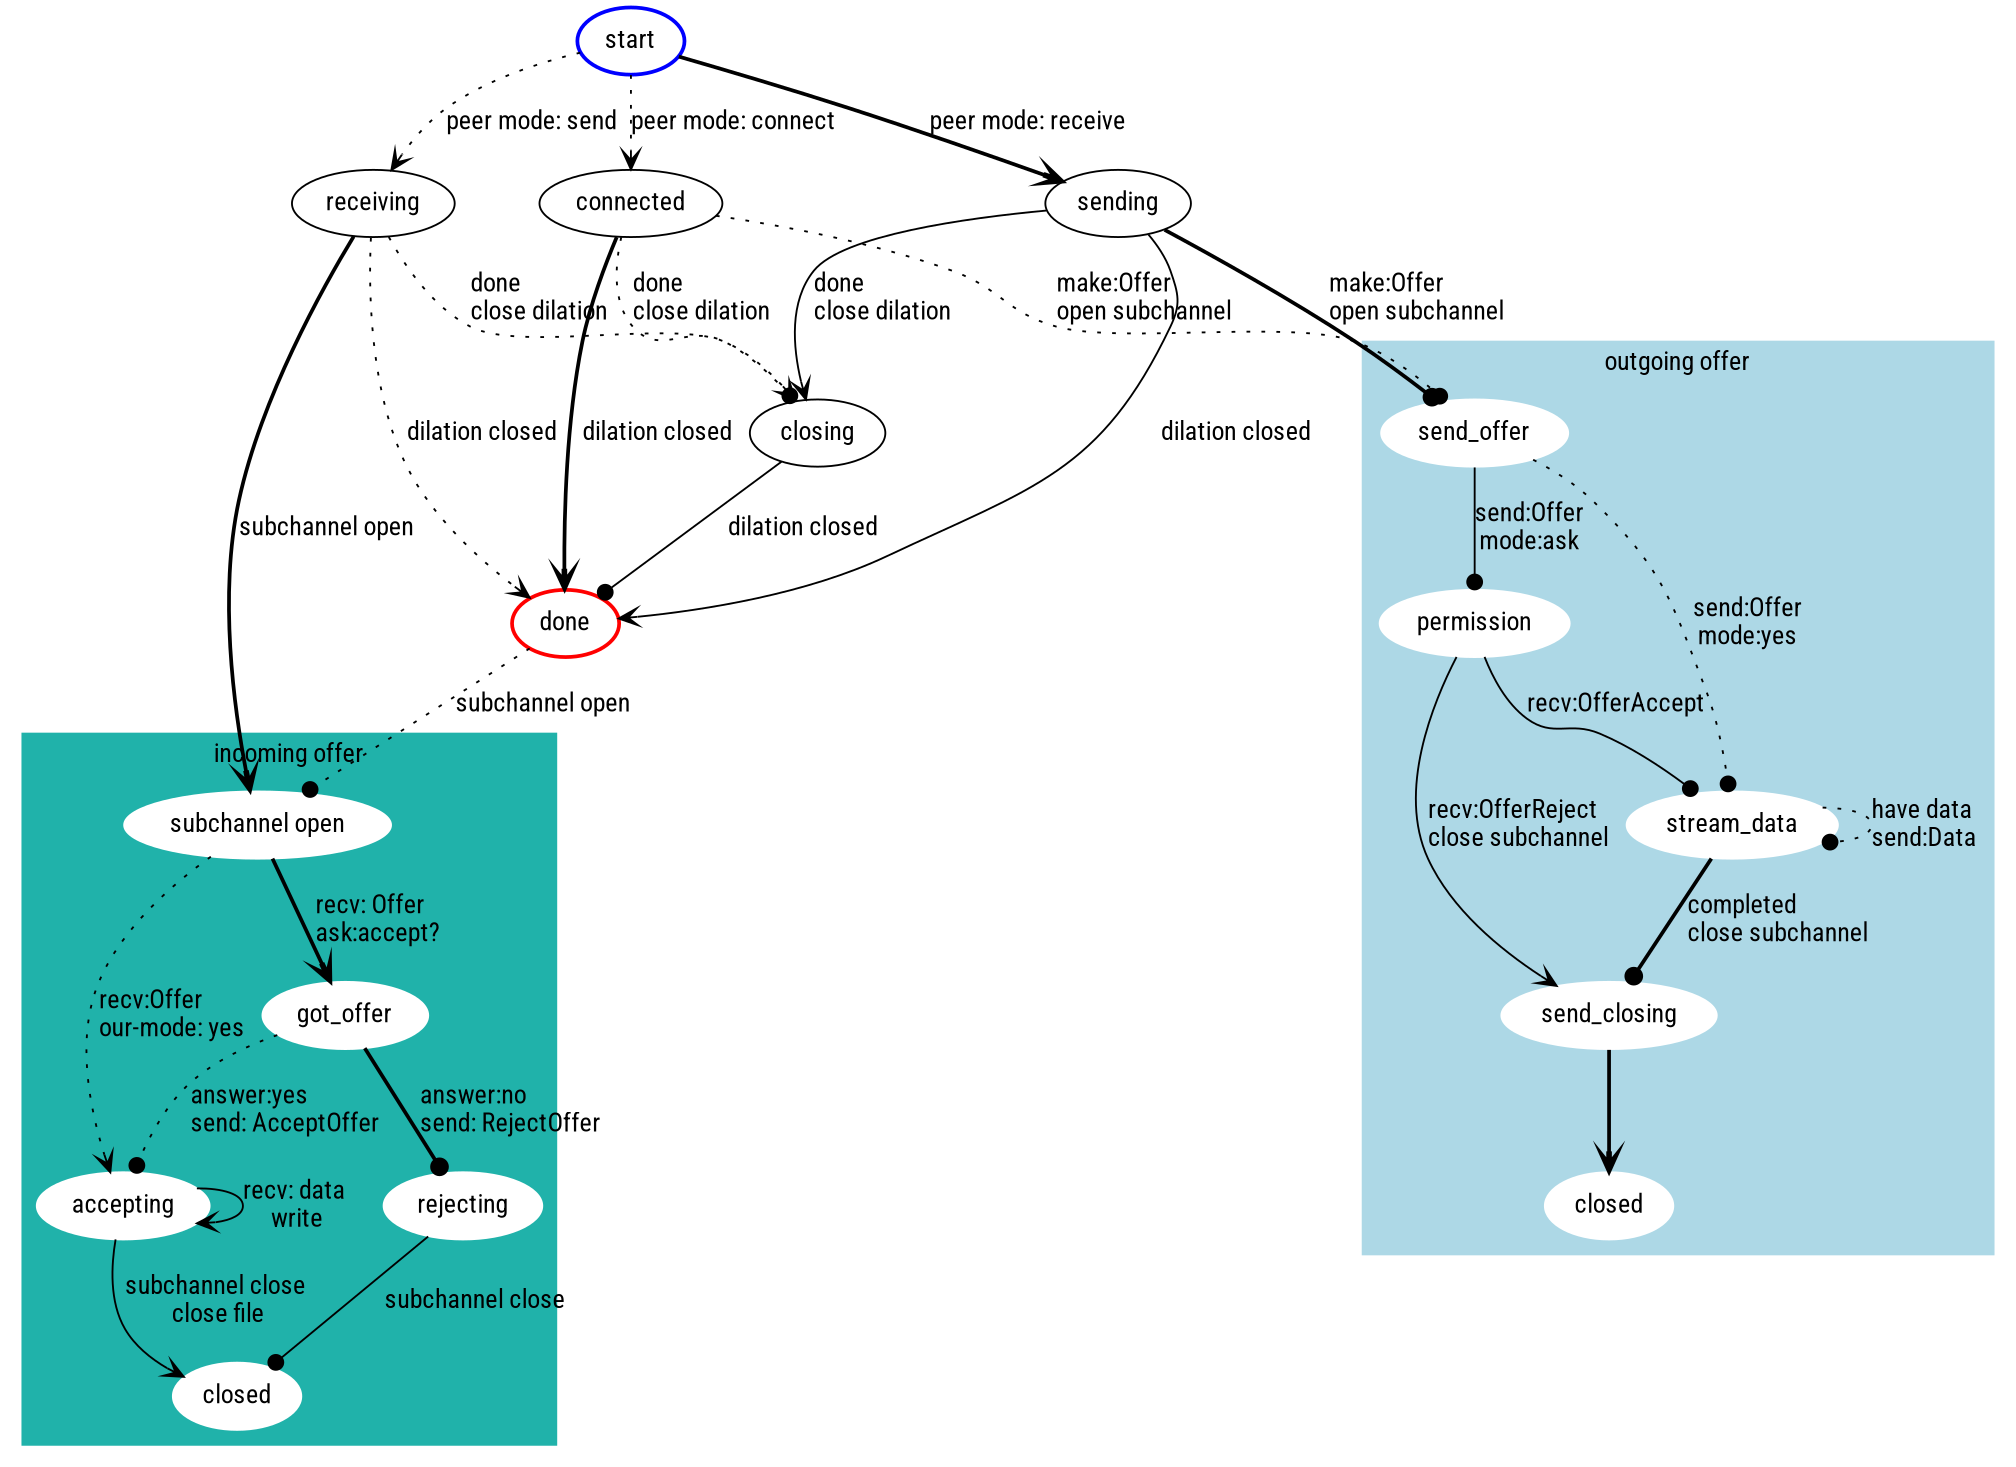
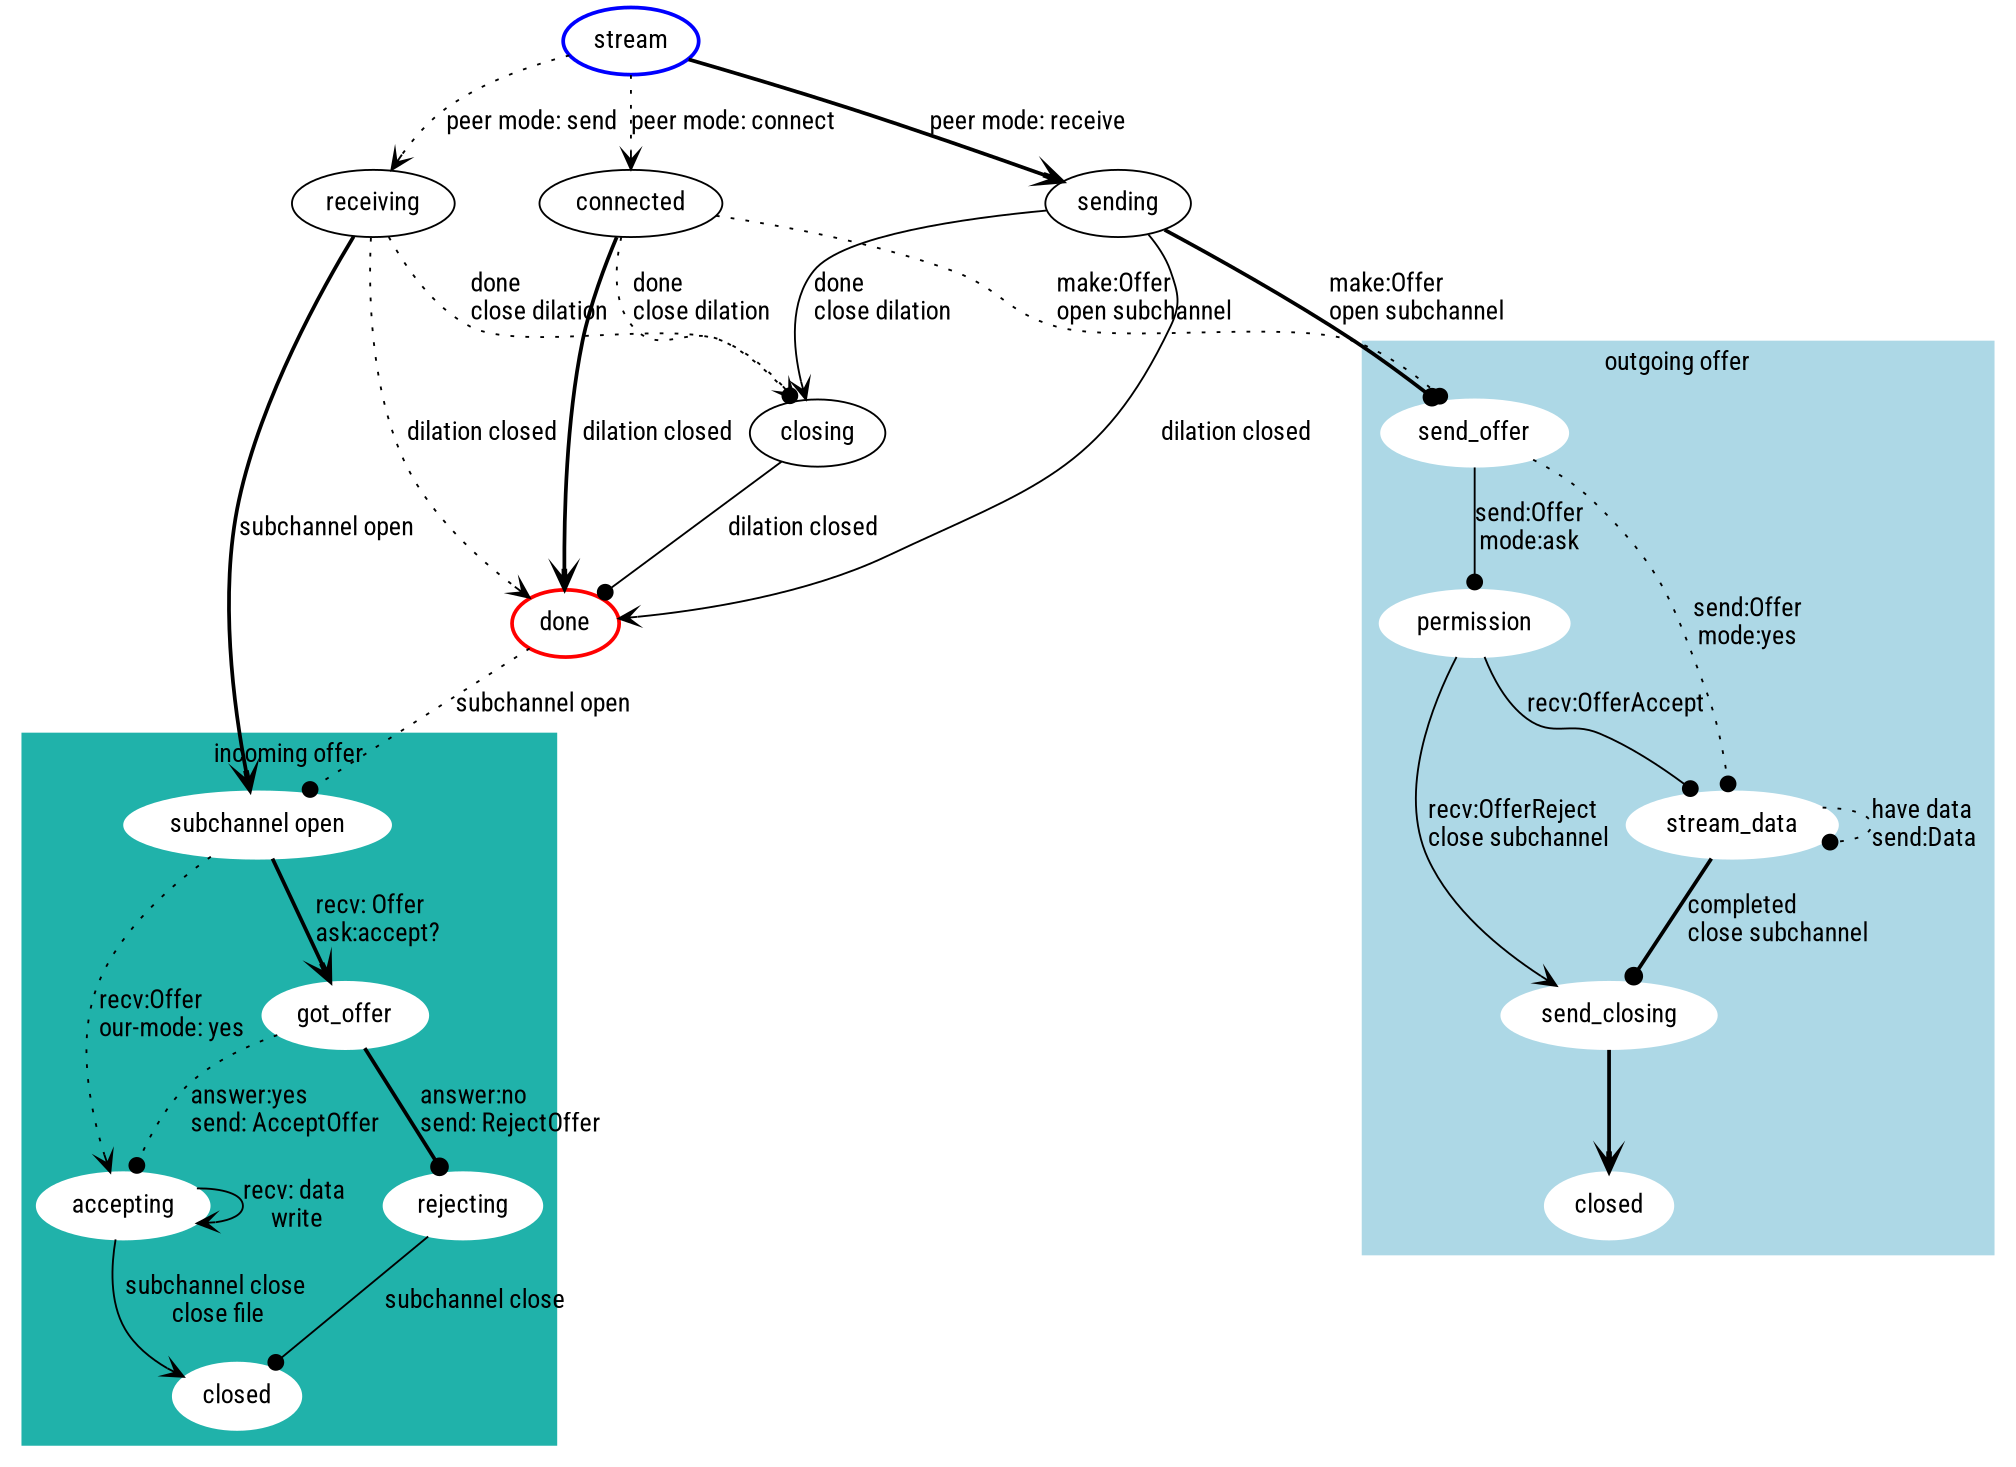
  digraph {
    fontname="Roboto Condensed"
    node [color=white fontname="Roboto Condensed" style=filled]
    edge [arrowhead=vee fontname="Roboto Condensed" style=dotted]
    n1 [label="subchannel open"]
    accepting
    got_offer
    n4 [label=closed]
    rejecting
    send_offer
    permission
    stream_data
    send_closing
    n10 [label=closed]
-   start [color=blue style=bold]
+   start [color=blue style=bold label=stream]
    connected [color="" style=""]
    receiving [color="" style=""]
    sending [color="" style=""]
    done [color=red style=bold]
    closing [color="" style=""]
    subgraph cluster_1 {
      color=lightseagreen
      label="incoming offer"
      style=filled
      n1
      accepting
      got_offer
      n4
      rejecting
    }
    subgraph cluster_2 {
      color=lightblue
      label="outgoing offer"
      style=filled
      send_offer
      permission
      stream_data
      send_closing
      n10
    }
    n1 -> accepting [label="recv:Offer\lour-mode: yes"]
    n1 -> got_offer [label="recv: Offer\lask:accept?" style=bold]
    accepting -> accepting [label="recv: data \lwrite" style=solid]
    accepting -> n4 [label="subchannel close \lclose file" style=solid]
    got_offer -> accepting [arrowhead=dot label="answer:yes\lsend: AcceptOffer"]
    got_offer -> rejecting [arrowhead=dot label="answer:no\lsend: RejectOffer" style=bold]
    rejecting -> n4 [arrowhead=dot label="subchannel close \l" style=solid]
    send_offer -> permission [arrowhead=dot label="send:Offer\lmode:ask" style=solid]
    send_offer -> stream_data [arrowhead=dot label="send:Offer\lmode:yes"]
    permission -> stream_data [arrowhead=dot label="recv:OfferAccept\l" style=solid]
    permission -> send_closing [label="recv:OfferReject\lclose subchannel" style=solid]
    stream_data -> stream_data [arrowhead=dot label="have data\lsend:Data"]
    stream_data -> send_closing [arrowhead=dot label="completed\lclose subchannel" style=bold]
    send_closing -> n10 [labe="subchannel close" style=bold]
    start -> connected [label="peer mode: connect \l"]
    start -> receiving [label="peer mode: send \l"]
    start -> sending [label="peer mode: receive \l" style=bold]
    connected -> send_offer [arrowhead=dot label="make:Offer\lopen subchannel"]
    connected -> done [label="dilation closed\l" style=bold]
    connected -> closing [arrowhead=dot label="done\lclose dilation"]
    receiving -> n1 [label="subchannel open \l" style=bold]
    receiving -> done [label="dilation closed\l"]
    receiving -> closing [label="done\lclose dilation"]
    sending -> send_offer [arrowhead=dot label="make:Offer\lopen subchannel" style=bold]
    sending -> done [label="dilation closed\l" style=solid]
    sending -> closing [label="done\lclose dilation" style=solid]
    done -> n1 [arrowhead=dot label="subchannel open \l"]
    closing -> done [arrowhead=dot label="dilation closed\l" style=solid]
  }
